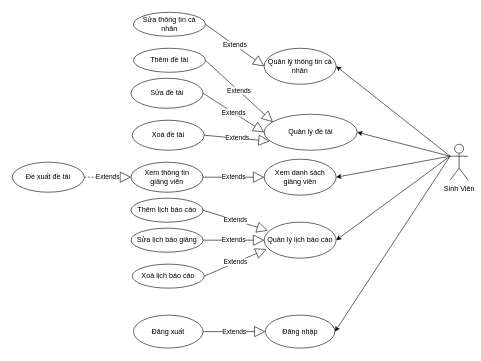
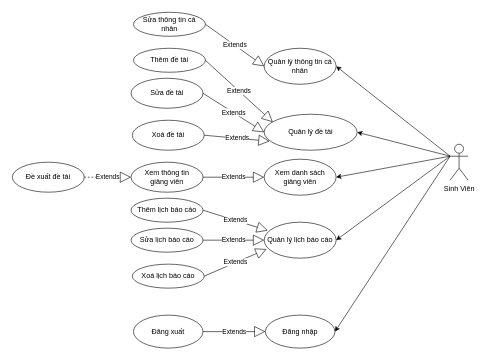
  <mxCell id="0" />
  <mxCell id="1" parent="0" />
  <mxCell id="2" value="Sinh Viên" style="shape=umlActor;verticalLabelPosition=bottom;verticalAlign=top;html=1;" parent="1" vertex="1"><mxGeometry x="750" y="240" width="30" height="60" as="geometry" /></mxCell>
  <mxCell id="3" value="Quản lý đề tài" style="ellipse;whiteSpace=wrap;html=1;" parent="1" vertex="1"><mxGeometry x="440" y="190" width="155" height="60" as="geometry" /></mxCell>
  <mxCell id="4" value="" style="endArrow=classic;html=1;rounded=0;exitX=0;exitY=0.333;exitDx=0;exitDy=0;exitPerimeter=0;entryX=1;entryY=0.5;entryDx=0;entryDy=0;" parent="1" source="2" target="3" edge="1"><mxGeometry width="50" height="50" relative="1" as="geometry"><mxPoint x="400" y="330" as="sourcePoint" /><mxPoint x="450" y="280" as="targetPoint" /></mxGeometry></mxCell>
  <mxCell id="5" value="Đăng nhập" style="ellipse;whiteSpace=wrap;html=1;" parent="1" vertex="1"><mxGeometry x="442" y="525" width="116" height="55" as="geometry" /></mxCell>
  <mxCell id="6" value="" style="endArrow=classic;html=1;rounded=0;exitX=0;exitY=0.333;exitDx=0;exitDy=0;exitPerimeter=0;entryX=1;entryY=0.5;entryDx=0;entryDy=0;" parent="1" source="2" target="5" edge="1"><mxGeometry width="50" height="50" relative="1" as="geometry"><mxPoint x="400" y="530" as="sourcePoint" /><mxPoint x="450" y="480" as="targetPoint" /></mxGeometry></mxCell>
  <mxCell id="7" value="Quản lý thông tin cá nhân" style="ellipse;whiteSpace=wrap;html=1;" parent="1" vertex="1"><mxGeometry x="440" y="80" width="120" height="60" as="geometry" /></mxCell>
  <mxCell id="8" value="" style="endArrow=classic;html=1;rounded=0;exitX=0;exitY=0.333;exitDx=0;exitDy=0;exitPerimeter=0;entryX=1;entryY=0.5;entryDx=0;entryDy=0;" parent="1" source="2" target="7" edge="1"><mxGeometry width="50" height="50" relative="1" as="geometry"><mxPoint x="400" y="330" as="sourcePoint" /><mxPoint x="450" y="280" as="targetPoint" /></mxGeometry></mxCell>
  <mxCell id="9" value="Extends" style="endArrow=block;endSize=16;endFill=0;html=1;rounded=0;entryX=0;entryY=0.5;entryDx=0;entryDy=0;exitX=1;exitY=0.5;exitDx=0;exitDy=0;" parent="1" source="10" target="5" edge="1"><mxGeometry width="160" relative="1" as="geometry"><mxPoint x="450" y="388" as="sourcePoint" /><mxPoint x="500" y="510" as="targetPoint" /></mxGeometry></mxCell>
  <mxCell id="10" value="Đăng xuất" style="ellipse;whiteSpace=wrap;html=1;" parent="1" vertex="1"><mxGeometry x="222" y="525" width="116" height="55" as="geometry" /></mxCell>
  <mxCell id="11" value="Xem danh sách &lt;br&gt;giảng viên" style="ellipse;whiteSpace=wrap;html=1;" parent="1" vertex="1"><mxGeometry x="440" y="265" width="120" height="60" as="geometry" /></mxCell>
  <mxCell id="12" value="" style="endArrow=classic;html=1;rounded=0;exitX=0;exitY=0.333;exitDx=0;exitDy=0;exitPerimeter=0;entryX=1;entryY=0.5;entryDx=0;entryDy=0;" parent="1" source="2" target="11" edge="1"><mxGeometry width="50" height="50" relative="1" as="geometry"><mxPoint x="780" y="310" as="sourcePoint" /><mxPoint x="480" y="330" as="targetPoint" /></mxGeometry></mxCell>
  <mxCell id="13" value="Quản lý lịch báo cáo" style="ellipse;whiteSpace=wrap;html=1;" parent="1" vertex="1"><mxGeometry x="440" y="370" width="120" height="60" as="geometry" /></mxCell>
  <mxCell id="14" value="" style="endArrow=classic;html=1;rounded=0;exitX=0;exitY=0.333;exitDx=0;exitDy=0;exitPerimeter=0;entryX=1;entryY=0.5;entryDx=0;entryDy=0;" parent="1" source="2" target="13" edge="1"><mxGeometry width="50" height="50" relative="1" as="geometry"><mxPoint x="760" y="270" as="sourcePoint" /><mxPoint x="554" y="300" as="targetPoint" /></mxGeometry></mxCell>
- <mxCell id="15" value="Sửa lịch báo giảng" style="ellipse;whiteSpace=wrap;html=1;" parent="1" vertex="1"><mxGeometry x="218" y="380" width="120" height="40" as="geometry" /></mxCell>
+ <mxCell id="15" value="Sửa lịch báo cáo" style="ellipse;whiteSpace=wrap;html=1;" parent="1" vertex="1"><mxGeometry x="218" y="380" width="120" height="40" as="geometry" /></mxCell>
  <mxCell id="16" value="Thêm lịch báo cáo" style="ellipse;whiteSpace=wrap;html=1;" parent="1" vertex="1"><mxGeometry x="218" y="330" width="120" height="40" as="geometry" /></mxCell>
  <mxCell id="17" value="Xoá lịch báo cáo" style="ellipse;whiteSpace=wrap;html=1;" parent="1" vertex="1"><mxGeometry x="220" y="440" width="120" height="40" as="geometry" /></mxCell>
  <mxCell id="18" value="Extends" style="endArrow=block;endSize=16;endFill=0;html=1;rounded=0;entryX=0.05;entryY=0.233;entryDx=0;entryDy=0;exitX=1;exitY=0.5;exitDx=0;exitDy=0;entryPerimeter=0;" parent="1" source="16" target="13" edge="1"><mxGeometry width="160" relative="1" as="geometry"><mxPoint x="348" y="562.5" as="sourcePoint" /><mxPoint x="438" y="562.5" as="targetPoint" /></mxGeometry></mxCell>
  <mxCell id="19" value="Extends" style="endArrow=block;endSize=16;endFill=0;html=1;rounded=0;entryX=0;entryY=0.5;entryDx=0;entryDy=0;exitX=1;exitY=0.5;exitDx=0;exitDy=0;" parent="1" source="15" target="13" edge="1"><mxGeometry width="160" relative="1" as="geometry"><mxPoint x="360" y="350" as="sourcePoint" /><mxPoint x="434" y="410" as="targetPoint" /></mxGeometry></mxCell>
  <mxCell id="20" value="Extends" style="endArrow=block;endSize=16;endFill=0;html=1;rounded=0;entryX=0.033;entryY=0.75;entryDx=0;entryDy=0;exitX=1;exitY=0.5;exitDx=0;exitDy=0;entryPerimeter=0;" parent="1" source="17" target="13" edge="1"><mxGeometry width="160" relative="1" as="geometry"><mxPoint x="370" y="360" as="sourcePoint" /><mxPoint x="444" y="420" as="targetPoint" /></mxGeometry></mxCell>
  <mxCell id="21" value="Xem thông tin&lt;br&gt;giảng viên" style="ellipse;whiteSpace=wrap;html=1;" parent="1" vertex="1"><mxGeometry x="218" y="270" width="120" height="50" as="geometry" /></mxCell>
  <mxCell id="22" value="Extends" style="endArrow=block;endSize=16;endFill=0;html=1;rounded=0;entryX=0;entryY=0.5;entryDx=0;entryDy=0;exitX=1;exitY=0.5;exitDx=0;exitDy=0;" parent="1" source="21" target="11" edge="1"><mxGeometry width="160" relative="1" as="geometry"><mxPoint x="350" y="350" as="sourcePoint" /><mxPoint x="434" y="410" as="targetPoint" /></mxGeometry></mxCell>
  <mxCell id="23" value="Sửa đề tài" style="ellipse;whiteSpace=wrap;html=1;" parent="1" vertex="1"><mxGeometry x="218" y="130" width="120" height="50" as="geometry" /></mxCell>
  <mxCell id="24" value="Thêm đề tài" style="ellipse;whiteSpace=wrap;html=1;" parent="1" vertex="1"><mxGeometry x="222" y="80" width="120" height="40" as="geometry" /></mxCell>
  <mxCell id="25" value="Xoá đề tài" style="ellipse;whiteSpace=wrap;html=1;" parent="1" vertex="1"><mxGeometry x="220" y="200" width="120" height="50" as="geometry" /></mxCell>
  <mxCell id="26" value="Extends" style="endArrow=block;endSize=16;endFill=0;html=1;rounded=0;entryX=0.058;entryY=0.75;entryDx=0;entryDy=0;exitX=1;exitY=0.5;exitDx=0;exitDy=0;entryPerimeter=0;" parent="1" source="25" target="3" edge="1"><mxGeometry width="160" relative="1" as="geometry"><mxPoint x="352" y="300" as="sourcePoint" /><mxPoint x="434" y="300" as="targetPoint" /></mxGeometry></mxCell>
  <mxCell id="27" value="Extends" style="endArrow=block;endSize=16;endFill=0;html=1;rounded=0;entryX=0;entryY=0.5;entryDx=0;entryDy=0;exitX=1;exitY=0.5;exitDx=0;exitDy=0;" parent="1" source="23" target="3" edge="1"><mxGeometry width="160" relative="1" as="geometry"><mxPoint x="362" y="310" as="sourcePoint" /><mxPoint x="444" y="310" as="targetPoint" /></mxGeometry></mxCell>
  <mxCell id="28" value="Extends" style="endArrow=block;endSize=16;endFill=0;html=1;rounded=0;entryX=0.092;entryY=0.217;entryDx=0;entryDy=0;exitX=1;exitY=0.5;exitDx=0;exitDy=0;entryPerimeter=0;" parent="1" source="24" target="3" edge="1"><mxGeometry width="160" relative="1" as="geometry"><mxPoint x="372" y="320" as="sourcePoint" /><mxPoint x="454" y="320" as="targetPoint" /></mxGeometry></mxCell>
  <mxCell id="29" value="Sửa thông tin cá nhân" style="ellipse;whiteSpace=wrap;html=1;" parent="1" vertex="1"><mxGeometry x="222" y="20" width="120" height="40" as="geometry" /></mxCell>
  <mxCell id="30" value="Extends" style="endArrow=block;endSize=16;endFill=0;html=1;rounded=0;entryX=0;entryY=0.5;entryDx=0;entryDy=0;exitX=1;exitY=0.5;exitDx=0;exitDy=0;" parent="1" source="29" target="7" edge="1"><mxGeometry width="160" relative="1" as="geometry"><mxPoint x="352" y="110" as="sourcePoint" /><mxPoint x="441.04" y="213.02" as="targetPoint" /></mxGeometry></mxCell>
  <mxCell id="31" value="Đề xuất đề tài" style="ellipse;whiteSpace=wrap;html=1;" vertex="1" parent="1"><mxGeometry x="20" y="270" width="120" height="50" as="geometry" /></mxCell>
  <mxCell id="32" value="Extends" style="endArrow=block;endSize=16;endFill=0;html=1;rounded=0;exitX=1;exitY=0.5;exitDx=0;exitDy=0;dashed=1;" edge="1" parent="1" source="31" target="21"><mxGeometry width="160" relative="1" as="geometry"><mxPoint x="172" y="370" as="sourcePoint" /><mxPoint x="266.96" y="305" as="targetPoint" /></mxGeometry></mxCell>
